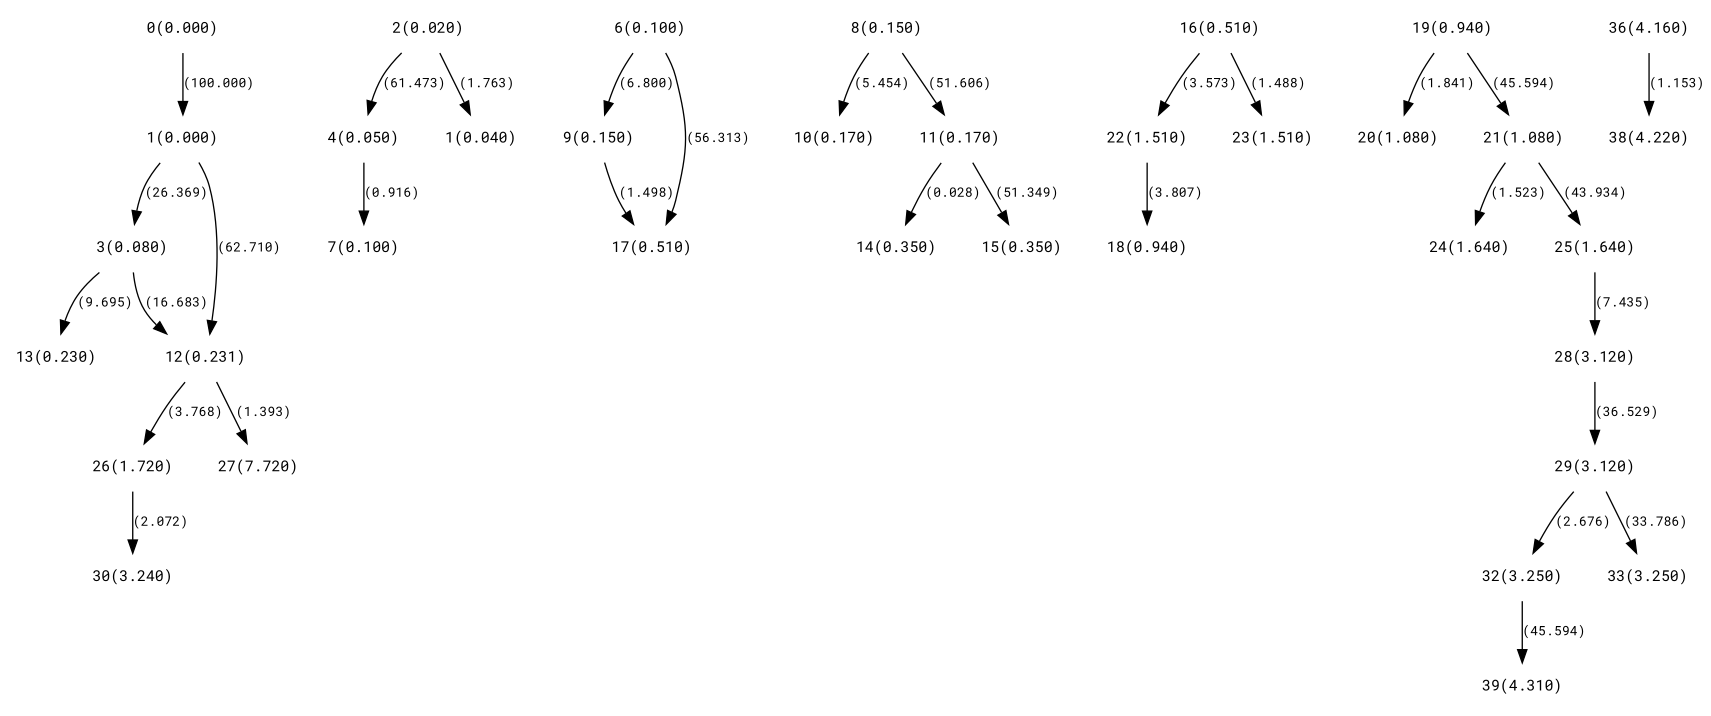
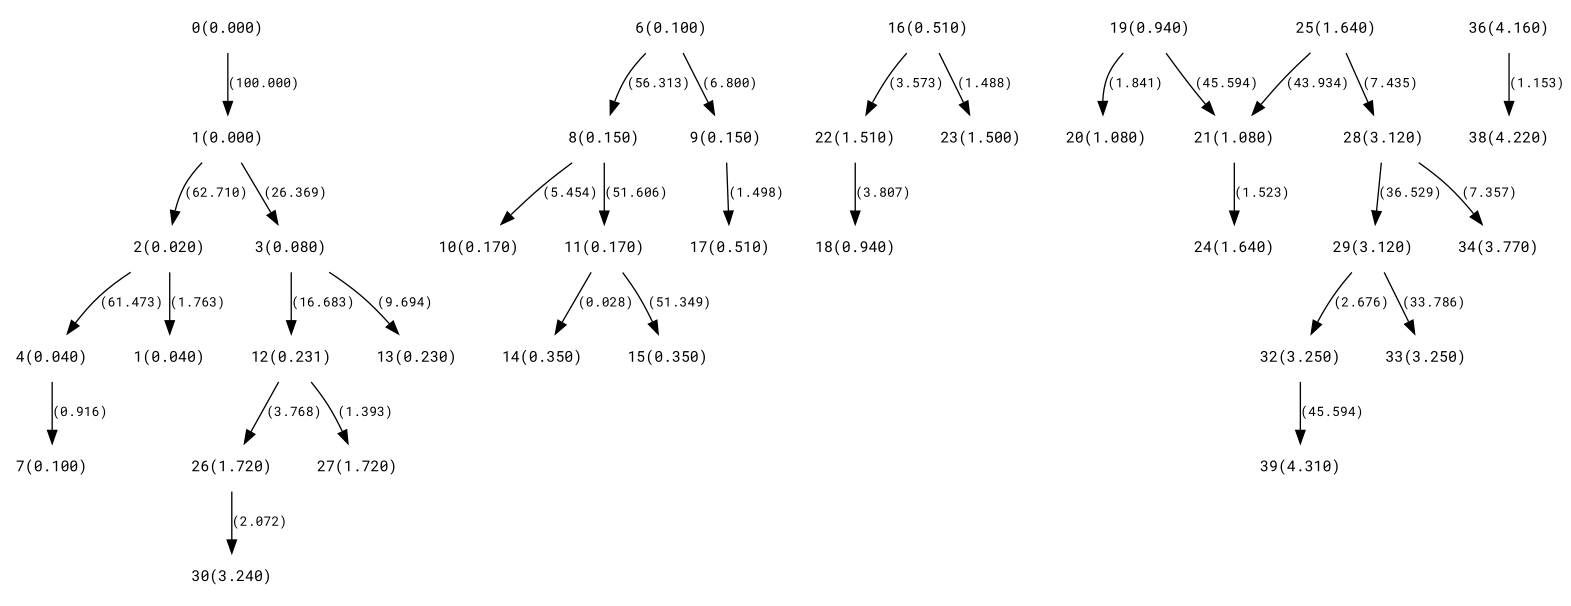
  digraph {
    fontname="Roboto Mono"
    rankdir=TB
    node [fontname="Roboto Mono" fontsize=11 shape=plaintext]
    edge [fontname="Roboto Mono" fontsize=10]
    n1 [label="0(0.000)"]
    n2 [label="1(0.000)"]
    n3 [label="2(0.020)"]
    n4 [label="3(0.080)"]
-   n5 [label="4(0.050)"]
+   n5 [label="4(0.040)"]
    n6 [label="1(0.040)"]
    n7 [label="12(0.231)"]
    n8 [label="13(0.230)"]
    n9 [label="7(0.100)"]
    n10 [label="26(1.720)"]
-   n11 [label="27(7.720)"]
+   n11 [label="27(1.720)"]
    n12 [label="6(0.100)"]
    n13 [label="8(0.150)"]
    n14 [label="9(0.150)"]
    n15 [label="10(0.170)"]
    n16 [label="11(0.170)"]
    n17 [label="17(0.510)"]
    n18 [label="14(0.350)"]
    n19 [label="15(0.350)"]
    n20 [label="16(0.510)"]
    n21 [label="22(1.510)"]
-   n22 [label="23(1.510)"]
+   n22 [label="23(1.500)"]
    n23 [label="30(3.240)"]
    n24 [label="18(0.940)"]
    n25 [label="19(0.940)"]
    n26 [label="20(1.080)"]
    n27 [label="21(1.080)"]
    n28 [label="24(1.640)"]
    n29 [label="25(1.640)"]
    n30 [label="28(3.120)"]
    n31 [label="29(3.120)"]
+   n32 [label="34(3.770)"]
    n33 [label="32(3.250)"]
    n34 [label="33(3.250)"]
    n35 [label="39(4.310)"]
    n36 [label="36(4.160)"]
    n37 [label="38(4.220)"]
    n1 -> n2 [label="(100.000)"]
-   n2 -> n7 [label="(62.710)"]
+   n2 -> n3 [label="(62.710)"]
    n2 -> n4 [label="(26.369)"]
    n3 -> n5 [label="(61.473)"]
    n3 -> n6 [label="(1.763)"]
    n4 -> n7 [label="(16.683)"]
-   n4 -> n8 [label="(9.695)"]
+   n4 -> n8 [label="(9.694)"]
    n5 -> n9 [label="(0.916)"]
    n7 -> n10 [label="(3.768)"]
    n7 -> n11 [label="(1.393)"]
    n10 -> n23 [label="(2.072)"]
-   n12 -> n17 [label="(56.313)"]
+   n12 -> n13 [label="(56.313)"]
    n12 -> n14 [label="(6.800)"]
    n13 -> n15 [label="(5.454)"]
    n13 -> n16 [label="(51.606)"]
    n14 -> n17 [label="(1.498)"]
    n16 -> n18 [label="(0.028)"]
    n16 -> n19 [label="(51.349)"]
    n20 -> n21 [label="(3.573)"]
    n20 -> n22 [label="(1.488)"]
    n21 -> n24 [label="(3.807)"]
    n25 -> n26 [label="(1.841)"]
    n25 -> n27 [label="(45.594)"]
    n27 -> n28 [label="(1.523)"]
-   n27 -> n29 [label="(43.934)"]
+   n29 -> n27 [label="(43.934)"]
    n29 -> n30 [label="(7.435)"]
    n30 -> n31 [label="(36.529)"]
+   n30 -> n32 [label="(7.357)"]
    n31 -> n33 [label="(2.676)"]
    n31 -> n34 [label="(33.786)"]
    n33 -> n35 [label="(45.594)"]
    n36 -> n37 [label="(1.153)"]
  }
